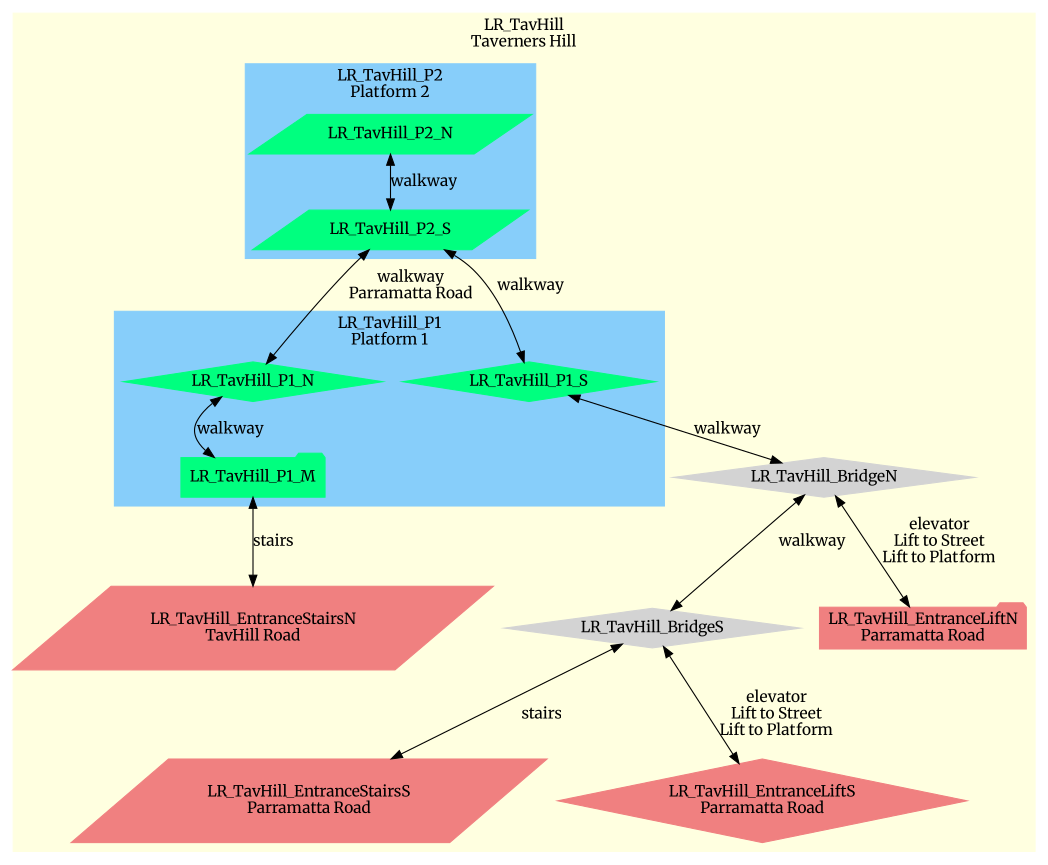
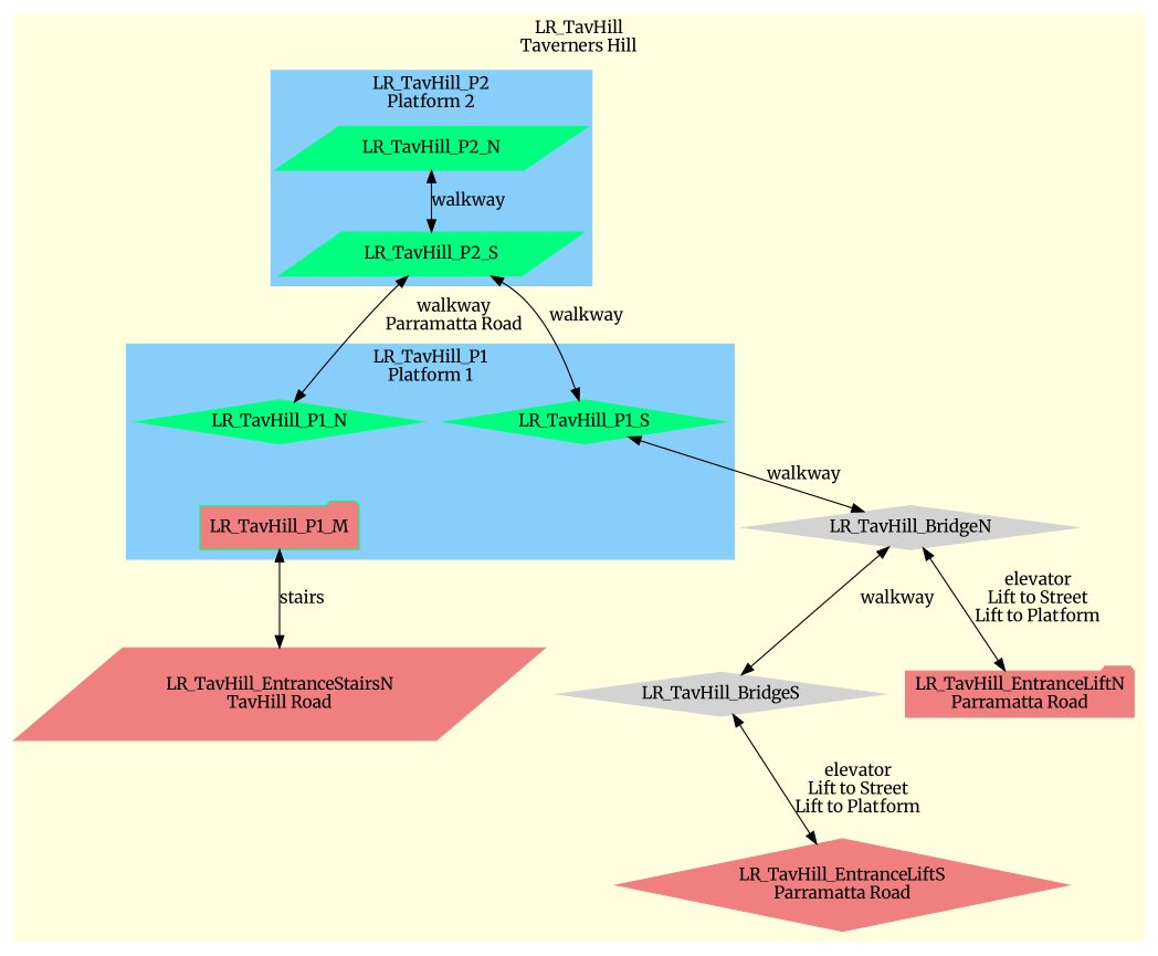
  digraph {
    fontname=Merriweather
    node [color=springgreen fontname=Merriweather shape=diamond style=filled]
    edge [dir=both fontname=Merriweather]
    n1 [label=LR_TavHill_P2_S shape=parallelogram]
    n2 [label=LR_TavHill_P2_N shape=parallelogram]
-   n3 [label=LR_TavHill_P1_M shape=folder]
+   n3 [label=LR_TavHill_P1_M shape=folder fillcolor=lightcoral]
    n4 [label=LR_TavHill_P1_N]
    n5 [label=LR_TavHill_P1_S]
-   n6 [color=lightcoral label="LR_TavHill_EntranceStairsS\nParramatta Road" shape=parallelogram]
    n7 [color=lightcoral label="LR_TavHill_EntranceLiftN\nParramatta Road" shape=folder]
    n8 [color=lightcoral label="LR_TavHill_EntranceLiftS\nParramatta Road"]
    n9 [color=lightgrey label=LR_TavHill_BridgeN]
    n10 [color=lightgrey label=LR_TavHill_BridgeS]
    n11 [color=lightcoral label="LR_TavHill_EntranceStairsN\nTavHill Road" shape=parallelogram]
    subgraph cluster_1 {
      color=lightyellow
      label="LR_TavHill\nTaverners Hill"
      style=filled
-     n6
      n7
      n8
      n9
      n10
      n11
      subgraph cluster_2 {
        color=lightskyblue
        label="LR_TavHill_P2\nPlatform 2"
        style=filled
        n1
        n2
      }
      subgraph cluster_3 {
        color=lightskyblue
        label="LR_TavHill_P1\nPlatform 1"
        style=filled
        n3
        n4
        n5
      }
    }
    n1 -> n5 [label=walkway]
    n2 -> n1 [label=walkway]
    n3 -> n11 [label=stairs]
    n4 -> n1 [label="walkway\nParramatta Road"]
-   n4 -> n3 [label=walkway]
    n5 -> n9 [label=walkway]
    n9 -> n7 [label="elevator\nLift to Street\nLift to Platform"]
    n9 -> n10 [label=walkway]
-   n10 -> n6 [label=stairs]
    n10 -> n8 [label="elevator\nLift to Street\nLift to Platform"]
  }
